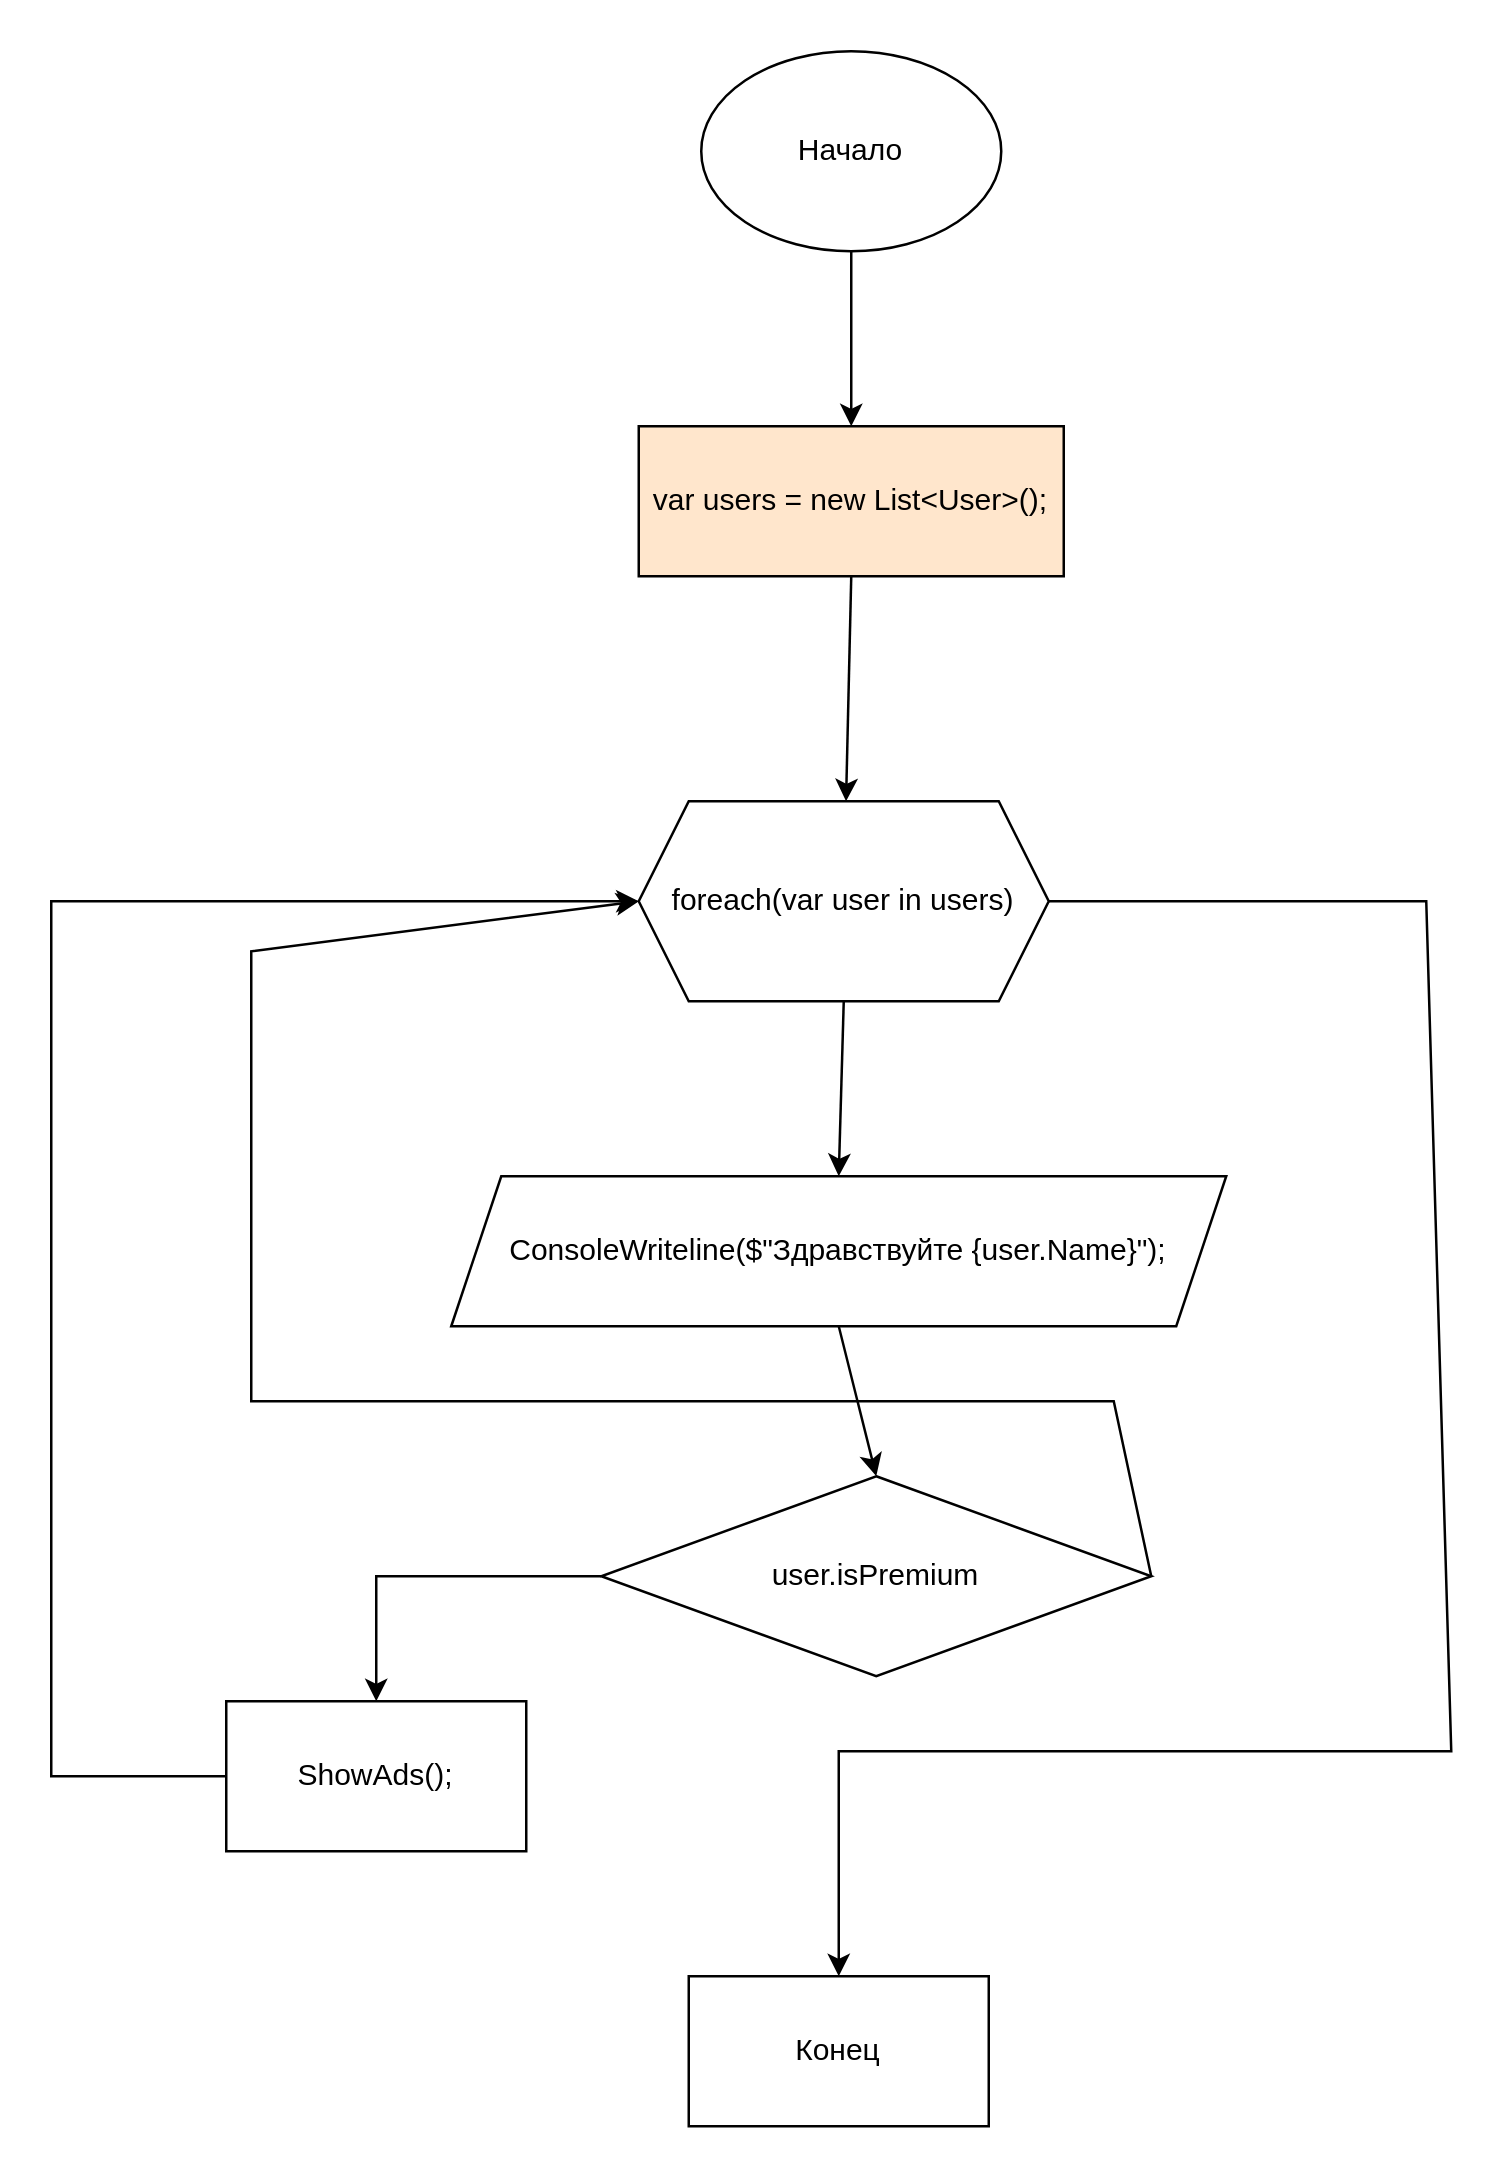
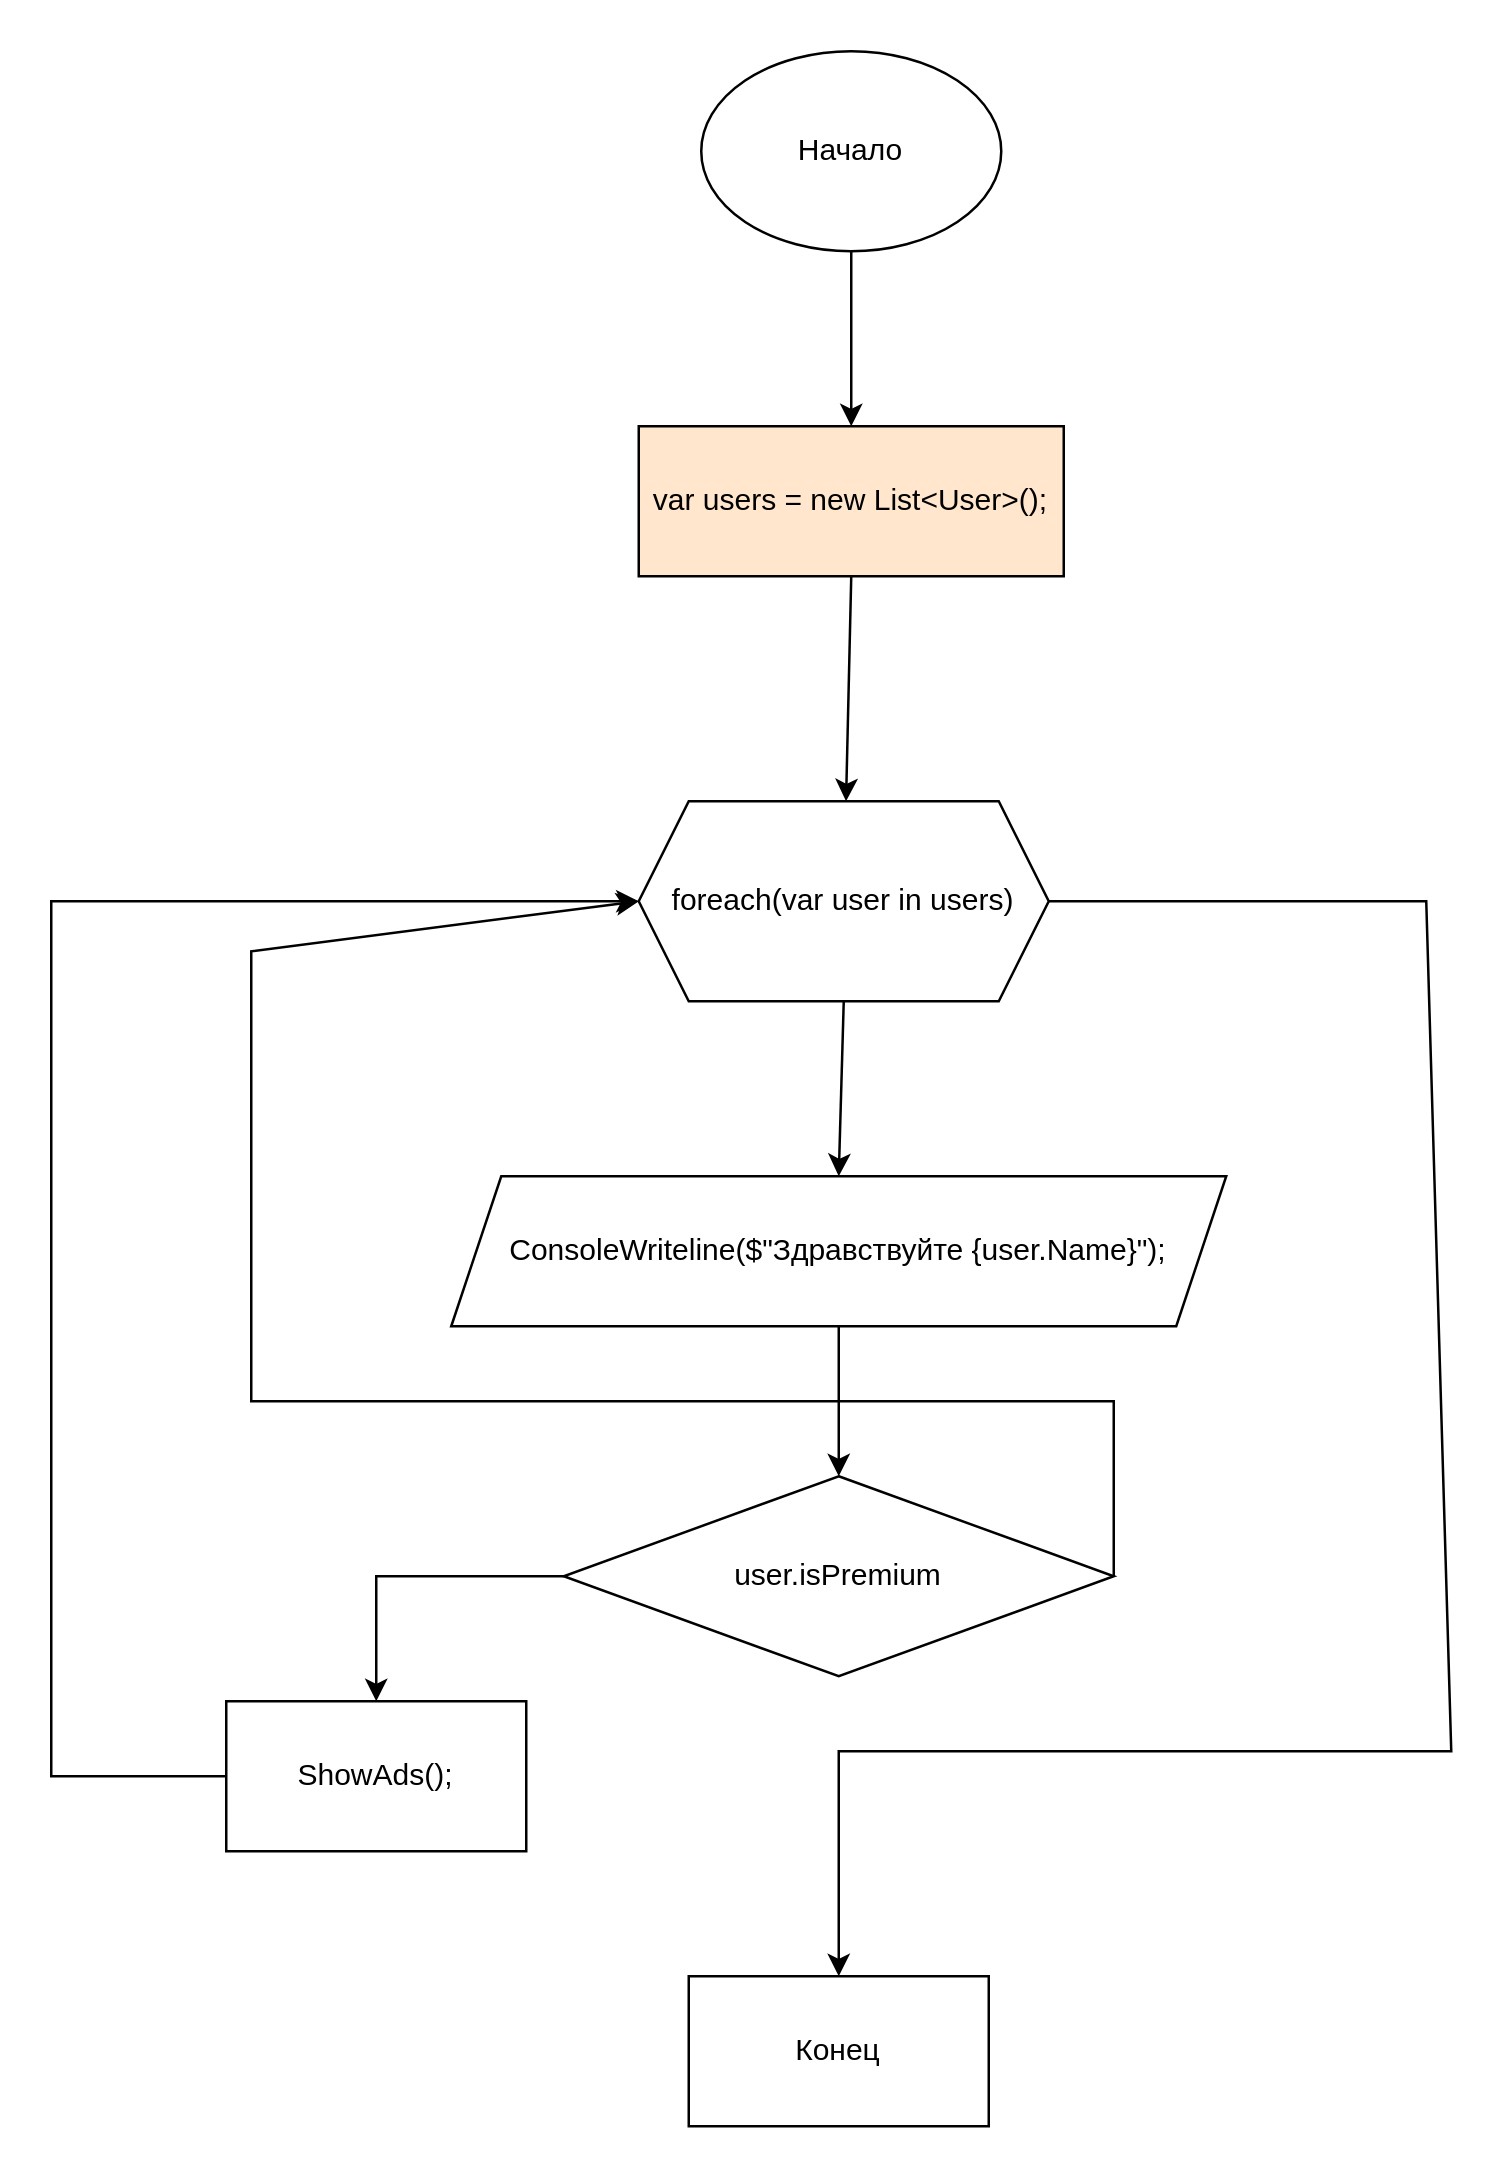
  <mxCell id="0" />
  <mxCell id="1" parent="0" />
  <mxCell id="2" value="Начало" style="ellipse;whiteSpace=wrap;html=1;" vertex="1" parent="1"><mxGeometry x="280" y="20" width="120" height="80" as="geometry" /></mxCell>
  <mxCell id="3" value="var users = new List&amp;lt;User&amp;gt;();" style="rounded=0;whiteSpace=wrap;html=1;fillColor=#ffe6cc;" vertex="1" parent="1"><mxGeometry x="255" y="170" width="170" height="60" as="geometry" /></mxCell>
  <mxCell id="4" value="" style="endArrow=classic;html=1;rounded=0;exitX=0.5;exitY=1;exitDx=0;exitDy=0;" edge="1" parent="1" source="2" target="3"><mxGeometry width="50" height="50" relative="1" as="geometry"><mxPoint x="330" y="480" as="sourcePoint" /><mxPoint x="380" y="430" as="targetPoint" /></mxGeometry></mxCell>
  <mxCell id="5" value="foreach(var user in users)" style="shape=hexagon;perimeter=hexagonPerimeter2;whiteSpace=wrap;html=1;fixedSize=1;" vertex="1" parent="1"><mxGeometry x="255" y="320" width="164" height="80" as="geometry" /></mxCell>
  <mxCell id="6" value="" style="endArrow=classic;html=1;rounded=0;exitX=0.5;exitY=1;exitDx=0;exitDy=0;" edge="1" parent="1" source="3" target="5"><mxGeometry width="50" height="50" relative="1" as="geometry"><mxPoint x="330" y="480" as="sourcePoint" /><mxPoint x="380" y="430" as="targetPoint" /></mxGeometry></mxCell>
  <mxCell id="7" value="ConsoleWriteline($&quot;Здравствуйте {user.Name}&quot;);" style="shape=parallelogram;perimeter=parallelogramPerimeter;whiteSpace=wrap;html=1;fixedSize=1;" vertex="1" parent="1"><mxGeometry x="180" y="470" width="310" height="60" as="geometry" /></mxCell>
  <mxCell id="8" value="" style="endArrow=classic;html=1;rounded=0;exitX=0.5;exitY=1;exitDx=0;exitDy=0;entryX=0.5;entryY=0;entryDx=0;entryDy=0;" edge="1" parent="1" source="5" target="7"><mxGeometry width="50" height="50" relative="1" as="geometry"><mxPoint x="330" y="480" as="sourcePoint" /><mxPoint x="380" y="430" as="targetPoint" /></mxGeometry></mxCell>
- <mxCell id="9" value="user.isPremium" style="rhombus;whiteSpace=wrap;html=1;" vertex="1" parent="1"><mxGeometry x="240" y="590" width="220" height="80" as="geometry" /></mxCell>
+ <mxCell id="9" value="user.isPremium" style="rhombus;whiteSpace=wrap;html=1;" vertex="1" parent="1"><mxGeometry x="225" y="590" width="220" height="80" as="geometry" /></mxCell>
  <mxCell id="10" value="" style="endArrow=classic;html=1;rounded=0;entryX=0.5;entryY=0;entryDx=0;entryDy=0;exitX=0.5;exitY=1;exitDx=0;exitDy=0;" edge="1" parent="1" source="7" target="9"><mxGeometry width="50" height="50" relative="1" as="geometry"><mxPoint x="339" y="540" as="sourcePoint" /><mxPoint x="339" y="580" as="targetPoint" /></mxGeometry></mxCell>
  <mxCell id="11" value="ShowAds();" style="rounded=0;whiteSpace=wrap;html=1;" vertex="1" parent="1"><mxGeometry x="90" y="680" width="120" height="60" as="geometry" /></mxCell>
  <mxCell id="12" value="" style="endArrow=classic;html=1;rounded=0;exitX=0;exitY=0.5;exitDx=0;exitDy=0;entryX=0.5;entryY=0;entryDx=0;entryDy=0;" edge="1" parent="1" source="9" target="11"><mxGeometry width="50" height="50" relative="1" as="geometry"><mxPoint x="330" y="480" as="sourcePoint" /><mxPoint x="380" y="430" as="targetPoint" /><Array as="points"><mxPoint x="150" y="630" /></Array></mxGeometry></mxCell>
  <mxCell id="13" value="" style="endArrow=classic;html=1;rounded=0;exitX=0;exitY=0.5;exitDx=0;exitDy=0;entryX=0;entryY=0.5;entryDx=0;entryDy=0;" edge="1" parent="1" source="11" target="5"><mxGeometry width="50" height="50" relative="1" as="geometry"><mxPoint x="330" y="480" as="sourcePoint" /><mxPoint x="380" y="430" as="targetPoint" /><Array as="points"><mxPoint x="20" y="710" /><mxPoint x="20" y="360" /></Array></mxGeometry></mxCell>
  <mxCell id="14" value="" style="endArrow=classic;html=1;rounded=0;exitX=1;exitY=0.5;exitDx=0;exitDy=0;entryX=0;entryY=0.5;entryDx=0;entryDy=0;" edge="1" parent="1" source="9" target="5"><mxGeometry width="50" height="50" relative="1" as="geometry"><mxPoint x="330" y="480" as="sourcePoint" /><mxPoint x="380" y="430" as="targetPoint" /><Array as="points"><mxPoint x="445" y="560" /><mxPoint x="100" y="560" /><mxPoint x="100" y="380" /></Array></mxGeometry></mxCell>
  <mxCell id="15" value="Конец" style="rounded=0;whiteSpace=wrap;html=1;" vertex="1" parent="1"><mxGeometry x="275" y="790" width="120" height="60" as="geometry" /></mxCell>
  <mxCell id="16" value="" style="endArrow=classic;html=1;rounded=0;exitX=1;exitY=0.5;exitDx=0;exitDy=0;entryX=0.5;entryY=0;entryDx=0;entryDy=0;" edge="1" parent="1" source="5" target="15"><mxGeometry width="50" height="50" relative="1" as="geometry"><mxPoint x="330" y="480" as="sourcePoint" /><mxPoint x="380" y="430" as="targetPoint" /><Array as="points"><mxPoint x="570" y="360" /><mxPoint x="580" y="700" /><mxPoint x="335" y="700" /></Array></mxGeometry></mxCell>
